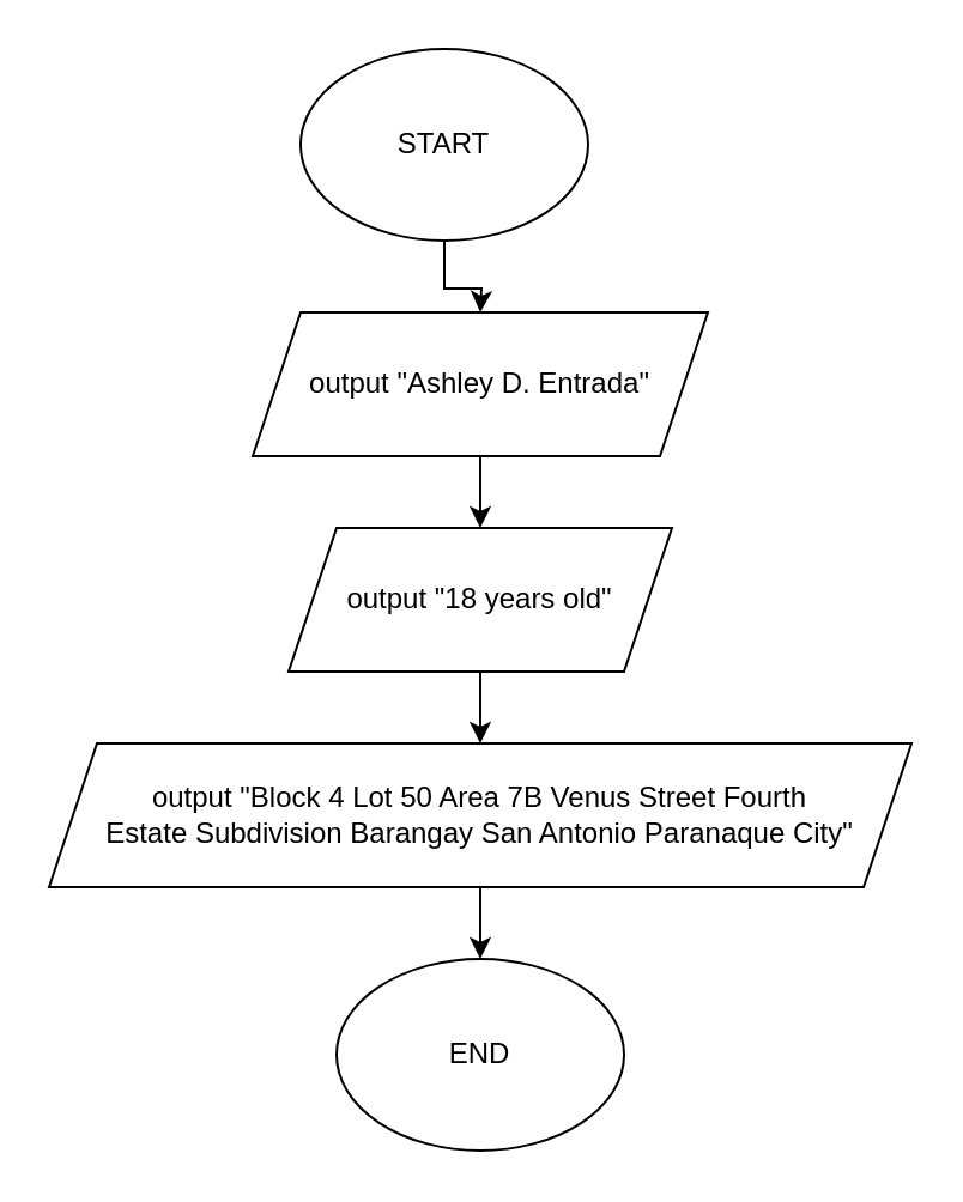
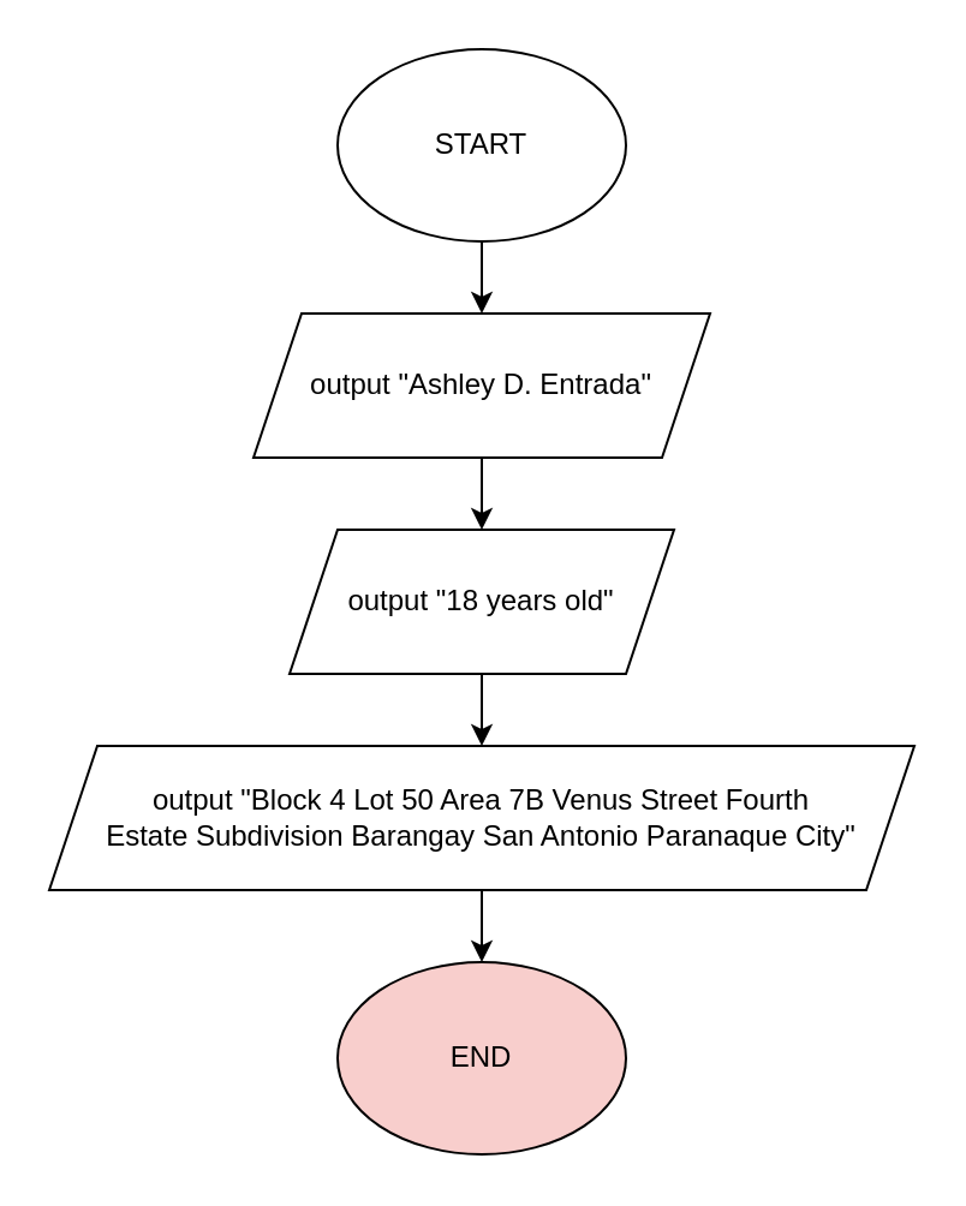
  <mxCell id="0" />
  <mxCell id="1" parent="0" />
  <mxCell id="2" style="edgeStyle=orthogonalEdgeStyle;rounded=0;orthogonalLoop=1;jettySize=auto;html=1;" edge="1" parent="1" source="3"><mxGeometry relative="1" as="geometry"><mxPoint x="200" y="130" as="targetPoint" /></mxGeometry></mxCell>
- <mxCell id="3" value="START" style="ellipse;whiteSpace=wrap;html=1;" vertex="1" parent="1"><mxGeometry x="125" y="20" width="120" height="80" as="geometry" /></mxCell>
+ <mxCell id="3" value="START" style="ellipse;whiteSpace=wrap;html=1;" vertex="1" parent="1"><mxGeometry x="140" y="20" width="120" height="80" as="geometry" /></mxCell>
  <mxCell id="4" style="edgeStyle=orthogonalEdgeStyle;rounded=0;orthogonalLoop=1;jettySize=auto;html=1;" edge="1" parent="1" source="5"><mxGeometry relative="1" as="geometry"><mxPoint x="200" y="220" as="targetPoint" /></mxGeometry></mxCell>
  <mxCell id="5" value="output &quot;Ashley D. Entrada&quot;" style="shape=parallelogram;perimeter=parallelogramPerimeter;whiteSpace=wrap;html=1;fixedSize=1;" vertex="1" parent="1"><mxGeometry x="105" y="130" width="190" height="60" as="geometry" /></mxCell>
  <mxCell id="6" style="edgeStyle=orthogonalEdgeStyle;rounded=0;orthogonalLoop=1;jettySize=auto;html=1;" edge="1" parent="1" source="7"><mxGeometry relative="1" as="geometry"><mxPoint x="200" y="310" as="targetPoint" /></mxGeometry></mxCell>
  <mxCell id="7" value="output &quot;18 years old&quot;" style="shape=parallelogram;perimeter=parallelogramPerimeter;whiteSpace=wrap;html=1;fixedSize=1;" vertex="1" parent="1"><mxGeometry x="120" y="220" width="160" height="60" as="geometry" /></mxCell>
  <mxCell id="8" style="edgeStyle=orthogonalEdgeStyle;rounded=0;orthogonalLoop=1;jettySize=auto;html=1;" edge="1" parent="1" source="9"><mxGeometry relative="1" as="geometry"><mxPoint x="200" y="400" as="targetPoint" /></mxGeometry></mxCell>
  <mxCell id="9" value="output &quot;Block 4 Lot 50 Area 7B Venus Street Fourth Estate&amp;nbsp;&lt;span style=&quot;background-color: initial;&quot;&gt;Subdivision Barangay San Antonio Paranaque City&quot;&lt;/span&gt;" style="shape=parallelogram;perimeter=parallelogramPerimeter;whiteSpace=wrap;html=1;fixedSize=1;" vertex="1" parent="1"><mxGeometry x="20" y="310" width="360" height="60" as="geometry" /></mxCell>
- <mxCell id="10" value="END" style="ellipse;whiteSpace=wrap;html=1;" vertex="1" parent="1"><mxGeometry x="140" y="400" width="120" height="80" as="geometry" /></mxCell>
+ <mxCell id="10" value="END" style="ellipse;whiteSpace=wrap;html=1;fillColor=#f8cecc;" vertex="1" parent="1"><mxGeometry x="140" y="400" width="120" height="80" as="geometry" /></mxCell>
